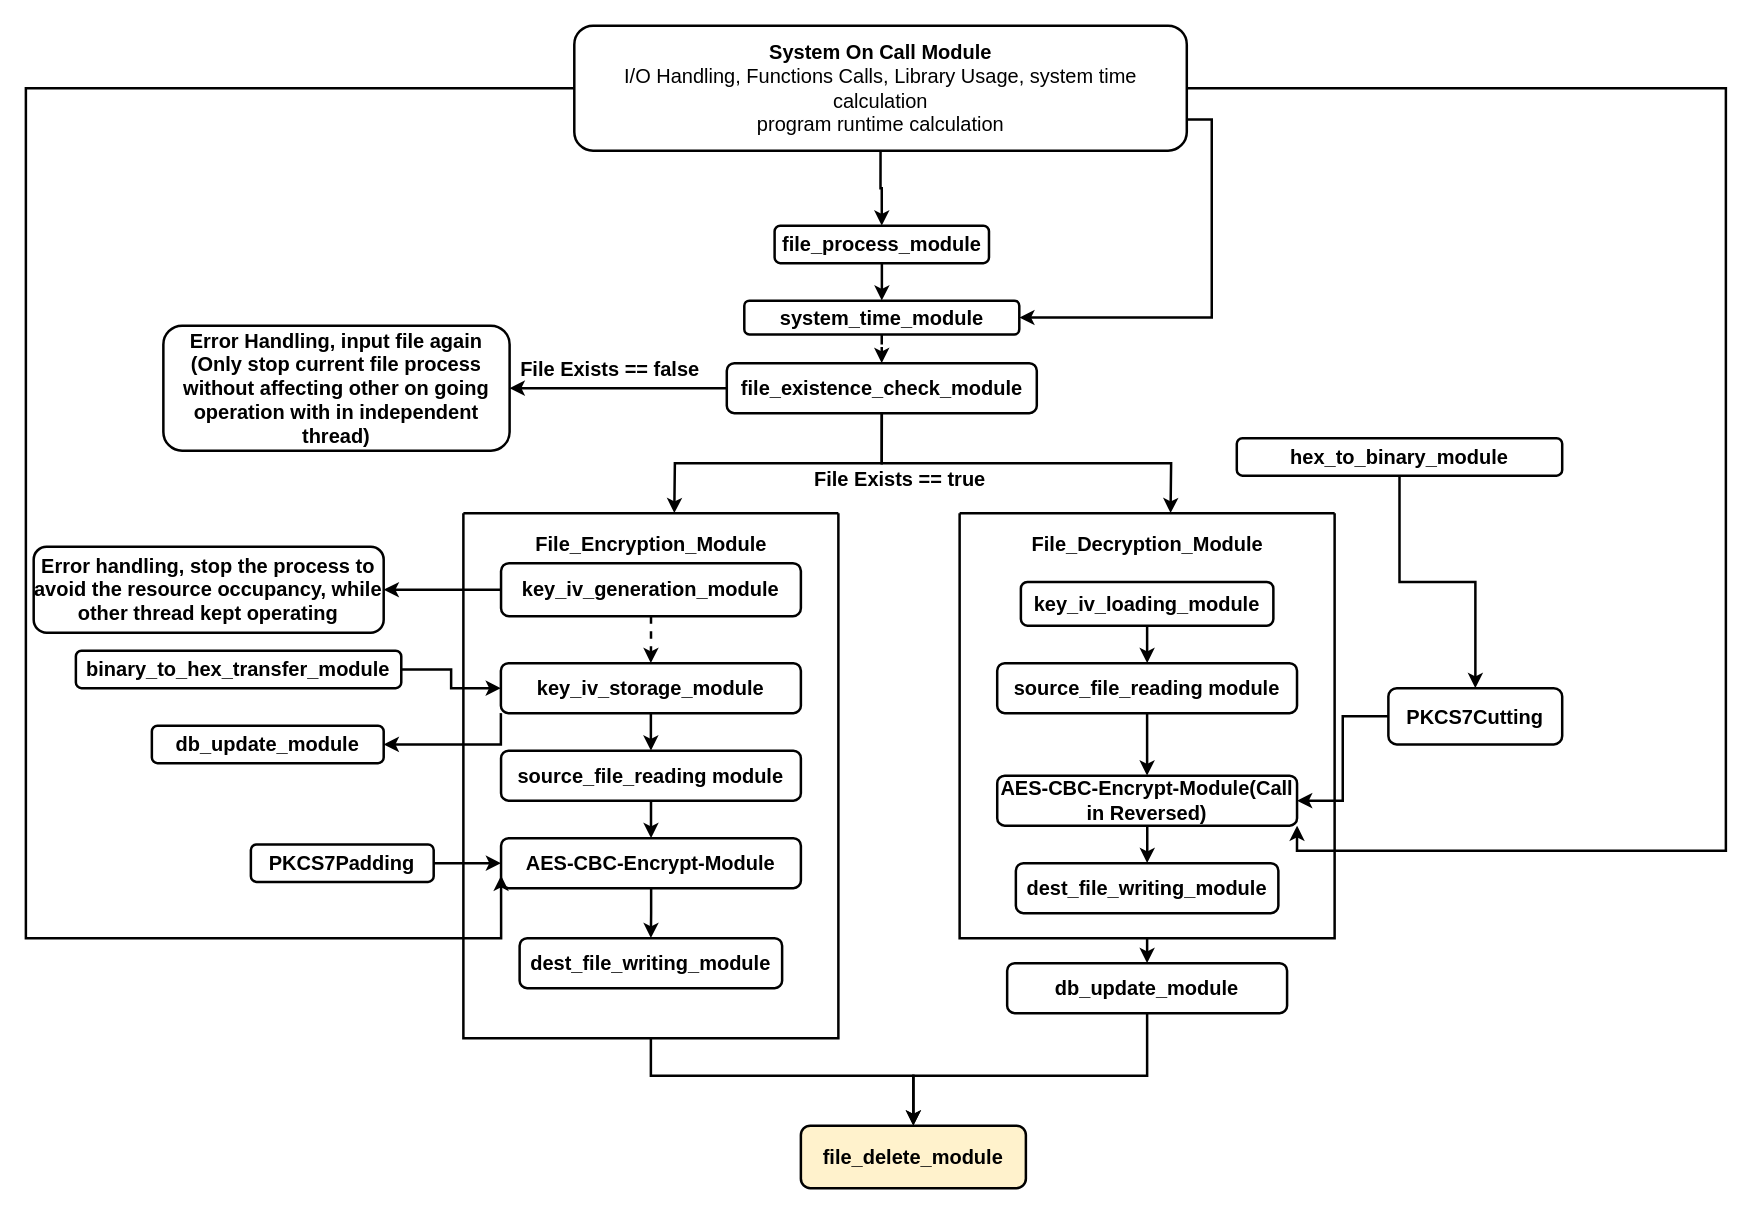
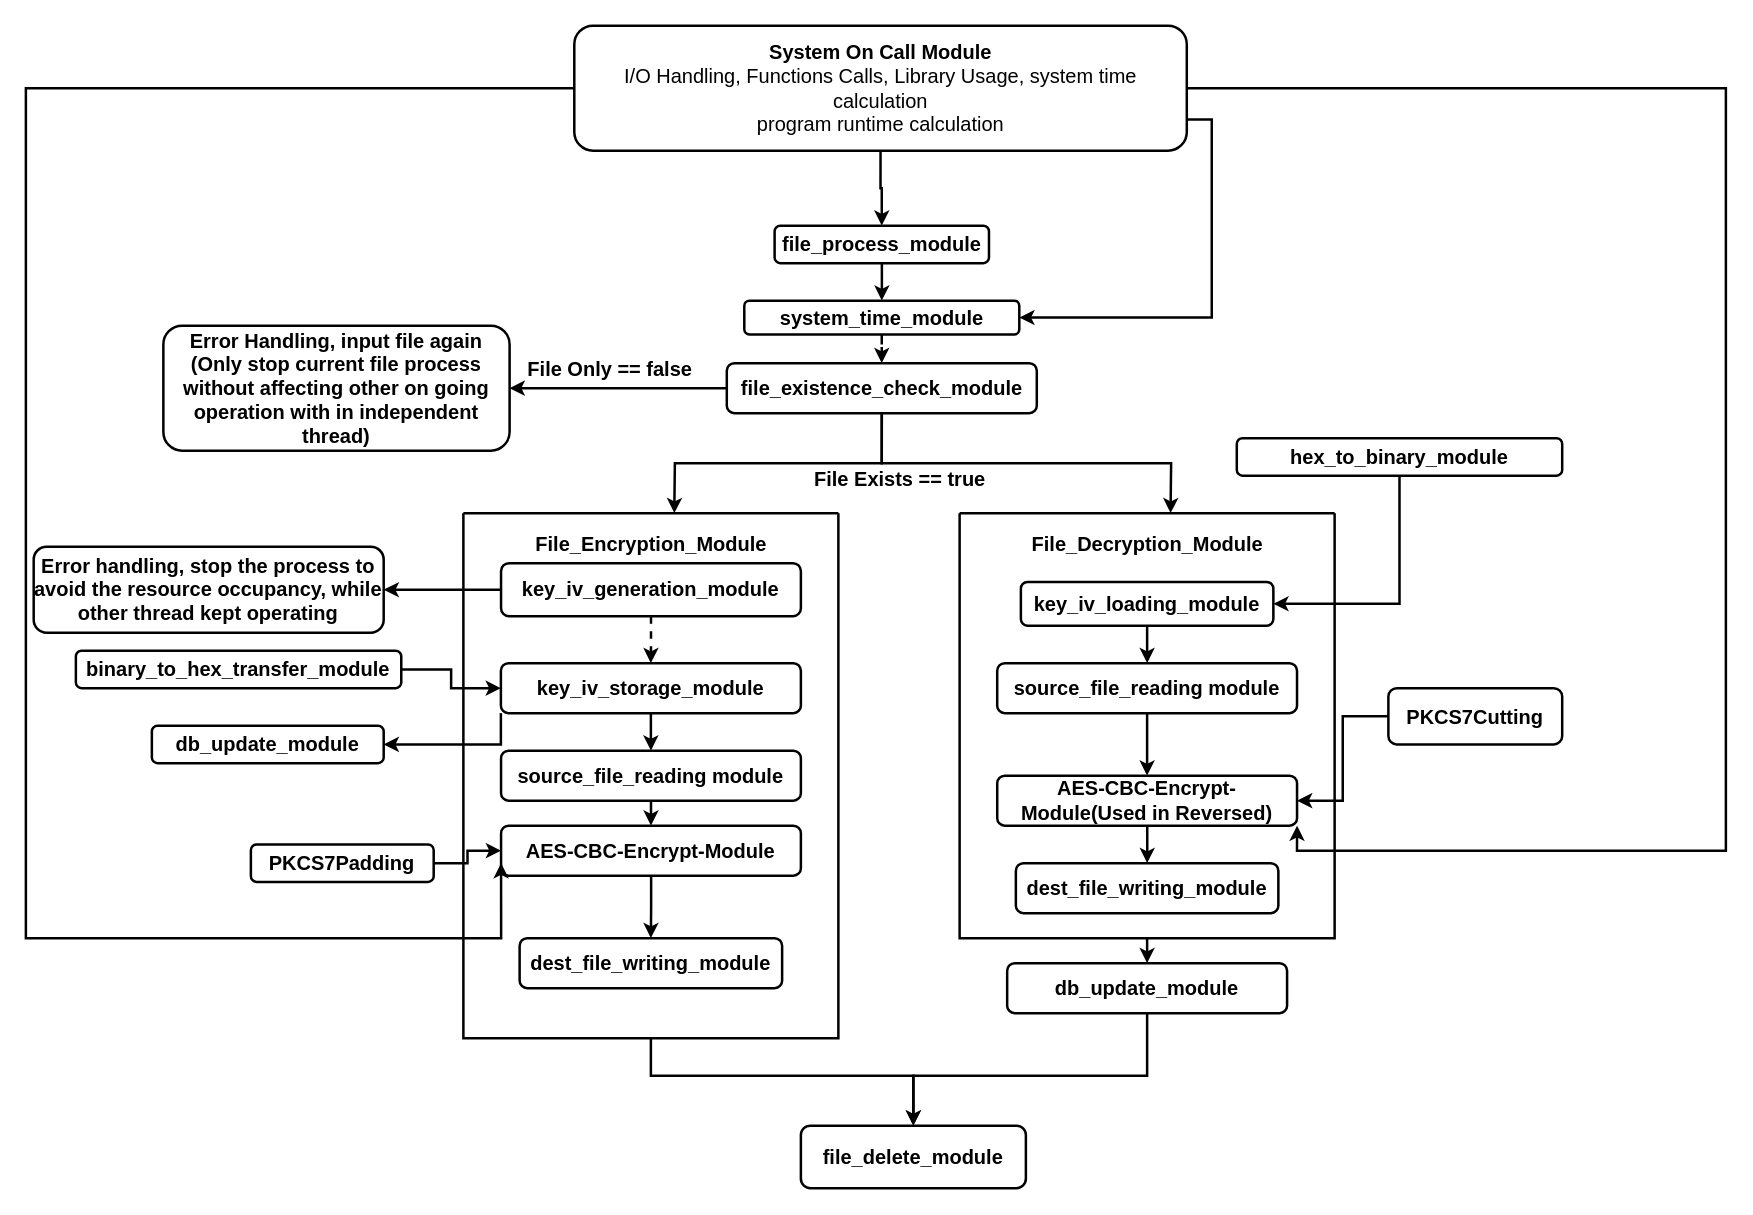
  <mxCell id="0" />
  <mxCell id="1" parent="0" />
  <mxCell id="2" style="edgeStyle=orthogonalEdgeStyle;rounded=0;orthogonalLoop=1;jettySize=auto;html=1;exitX=1;exitY=0.5;exitDx=0;exitDy=0;entryX=0;entryY=0.5;entryDx=0;entryDy=0;strokeWidth=2;" parent="1" source="3" target="24" edge="1"><mxGeometry relative="1" as="geometry" /></mxCell>
  <mxCell id="3" value="binary_to_hex_transfer_module" style="rounded=1;whiteSpace=wrap;html=1;fontSize=16;fontStyle=1;strokeWidth=2;" parent="1" vertex="1"><mxGeometry x="60" y="520" width="260.32" height="30" as="geometry" /></mxCell>
  <mxCell id="4" style="edgeStyle=orthogonalEdgeStyle;rounded=0;orthogonalLoop=1;jettySize=auto;html=1;exitX=0.5;exitY=1;exitDx=0;exitDy=0;entryX=0.5;entryY=0;entryDx=0;entryDy=0;strokeWidth=2;" parent="1" source="5" target="10" edge="1"><mxGeometry relative="1" as="geometry"><Array as="points"><mxPoint x="917" y="860" /><mxPoint x="730" y="860" /></Array></mxGeometry></mxCell>
  <mxCell id="5" value="db_update_module" style="rounded=1;whiteSpace=wrap;html=1;fontSize=16;fontStyle=1;strokeWidth=2;" parent="1" vertex="1"><mxGeometry x="805.03" y="770" width="223.94" height="40" as="geometry" /></mxCell>
  <mxCell id="6" style="edgeStyle=orthogonalEdgeStyle;rounded=0;orthogonalLoop=1;jettySize=auto;html=1;entryX=1;entryY=0.5;entryDx=0;entryDy=0;fontSize=16;fontStyle=1;strokeWidth=2;" parent="1" source="9" target="31" edge="1"><mxGeometry relative="1" as="geometry"><mxPoint x="508.74" y="330" as="targetPoint" /></mxGeometry></mxCell>
  <mxCell id="7" style="edgeStyle=orthogonalEdgeStyle;rounded=0;orthogonalLoop=1;jettySize=auto;html=1;exitX=0.5;exitY=1;exitDx=0;exitDy=0;entryX=0.5;entryY=0;entryDx=0;entryDy=0;fontSize=16;fontStyle=1;strokeWidth=2;" parent="1" source="9" edge="1"><mxGeometry relative="1" as="geometry"><mxPoint x="538.74" y="410" as="targetPoint" /></mxGeometry></mxCell>
  <mxCell id="8" style="edgeStyle=orthogonalEdgeStyle;rounded=0;orthogonalLoop=1;jettySize=auto;html=1;exitX=0.5;exitY=1;exitDx=0;exitDy=0;entryX=0.5;entryY=0;entryDx=0;entryDy=0;strokeWidth=2;" parent="1" source="9" edge="1"><mxGeometry relative="1" as="geometry"><mxPoint x="935.74" y="410" as="targetPoint" /></mxGeometry></mxCell>
  <mxCell id="9" value="file_existence_check_module" style="rounded=1;whiteSpace=wrap;html=1;fontSize=16;fontStyle=1;strokeWidth=2;" parent="1" vertex="1"><mxGeometry x="580.74" y="290" width="248" height="40" as="geometry" /></mxCell>
- <mxCell id="10" value="file_delete_module" style="rounded=1;whiteSpace=wrap;html=1;fontSize=16;fontStyle=1;strokeWidth=2;fillColor=#fff2cc;" parent="1" vertex="1"><mxGeometry x="640" y="900" width="180" height="50" as="geometry" /></mxCell>
+ <mxCell id="10" value="file_delete_module" style="rounded=1;whiteSpace=wrap;html=1;fontSize=16;fontStyle=1;strokeWidth=2;" parent="1" vertex="1"><mxGeometry x="640" y="900" width="180" height="50" as="geometry" /></mxCell>
  <mxCell id="11" style="edgeStyle=orthogonalEdgeStyle;rounded=0;orthogonalLoop=1;jettySize=auto;html=1;exitX=1;exitY=0.5;exitDx=0;exitDy=0;entryX=0;entryY=0.5;entryDx=0;entryDy=0;strokeWidth=2;" parent="1" source="12" target="29" edge="1"><mxGeometry relative="1" as="geometry" /></mxCell>
  <mxCell id="12" value="PKCS7Padding" style="rounded=1;whiteSpace=wrap;html=1;fontSize=16;fontStyle=1;strokeWidth=2;" parent="1" vertex="1"><mxGeometry x="200" y="675" width="146.25" height="30" as="geometry" /></mxCell>
  <mxCell id="13" style="edgeStyle=orthogonalEdgeStyle;rounded=0;orthogonalLoop=1;jettySize=auto;html=1;exitX=0;exitY=0.5;exitDx=0;exitDy=0;entryX=1;entryY=0.5;entryDx=0;entryDy=0;strokeWidth=2;" parent="1" source="14" target="48" edge="1"><mxGeometry relative="1" as="geometry" /></mxCell>
  <mxCell id="14" value="PKCS7Cutting" style="rounded=1;whiteSpace=wrap;html=1;fontSize=16;fontStyle=1;strokeWidth=2;" parent="1" vertex="1"><mxGeometry x="1110" y="550" width="139.06" height="45" as="geometry" /></mxCell>
  <mxCell id="15" value="" style="edgeStyle=orthogonalEdgeStyle;rounded=0;orthogonalLoop=1;jettySize=auto;html=1;fontSize=16;fontStyle=1;strokeWidth=2;" parent="1" source="16" target="18" edge="1"><mxGeometry relative="1" as="geometry" /></mxCell>
  <mxCell id="16" value="file_process_module" style="rounded=1;whiteSpace=wrap;html=1;fontSize=16;fontStyle=1;strokeWidth=2;" parent="1" vertex="1"><mxGeometry x="618.99" y="180" width="171.5" height="30" as="geometry" /></mxCell>
  <mxCell id="17" value="" style="edgeStyle=orthogonalEdgeStyle;rounded=0;orthogonalLoop=1;jettySize=auto;html=1;fontSize=16;fontStyle=1;strokeWidth=2;dashed=1;" parent="1" source="18" target="9" edge="1"><mxGeometry relative="1" as="geometry" /></mxCell>
  <mxCell id="18" value="system_time_module" style="rounded=1;whiteSpace=wrap;html=1;fontSize=16;fontStyle=1;strokeWidth=2;" parent="1" vertex="1"><mxGeometry x="594.74" y="240" width="220" height="27" as="geometry" /></mxCell>
  <mxCell id="19" style="edgeStyle=orthogonalEdgeStyle;rounded=0;orthogonalLoop=1;jettySize=auto;html=1;exitX=0.5;exitY=1;exitDx=0;exitDy=0;entryX=0.5;entryY=0;entryDx=0;entryDy=0;strokeWidth=2;" parent="1" source="20" target="10" edge="1"><mxGeometry relative="1" as="geometry"><Array as="points"><mxPoint x="520" y="860" /><mxPoint x="730" y="860" /></Array></mxGeometry></mxCell>
  <mxCell id="20" value="" style="swimlane;startSize=0;fontSize=16;fontStyle=1;strokeWidth=2;" parent="1" vertex="1"><mxGeometry x="370" y="410" width="300" height="420" as="geometry" /></mxCell>
  <mxCell id="21" value="" style="edgeStyle=orthogonalEdgeStyle;rounded=0;orthogonalLoop=1;jettySize=auto;html=1;strokeWidth=2;dashed=1;" parent="20" source="22" target="24" edge="1"><mxGeometry relative="1" as="geometry" /></mxCell>
  <mxCell id="22" value="key_iv_generation_module" style="rounded=1;whiteSpace=wrap;html=1;fontSize=16;fontStyle=1;strokeWidth=2;" parent="20" vertex="1"><mxGeometry x="30.14" y="40" width="239.87" height="42.5" as="geometry" /></mxCell>
  <mxCell id="23" value="" style="edgeStyle=orthogonalEdgeStyle;rounded=0;orthogonalLoop=1;jettySize=auto;html=1;strokeWidth=2;" parent="20" source="24" target="27" edge="1"><mxGeometry relative="1" as="geometry" /></mxCell>
  <mxCell id="24" value="key_iv_storage_module" style="rounded=1;whiteSpace=wrap;html=1;fontSize=16;fontStyle=1;strokeWidth=2;" parent="20" vertex="1"><mxGeometry x="30.01" y="120" width="240" height="40" as="geometry" /></mxCell>
  <mxCell id="25" value="File_Encryption_Module" style="text;html=1;align=center;verticalAlign=middle;resizable=0;points=[];autosize=1;strokeColor=none;fillColor=none;fontSize=16;fontStyle=1;strokeWidth=2;" parent="20" vertex="1"><mxGeometry x="55.08" y="10" width="190" height="30" as="geometry" /></mxCell>
  <mxCell id="26" value="" style="edgeStyle=orthogonalEdgeStyle;rounded=0;orthogonalLoop=1;jettySize=auto;html=1;strokeWidth=2;" parent="20" source="27" target="29" edge="1"><mxGeometry relative="1" as="geometry" /></mxCell>
  <mxCell id="27" value="source_file_reading module" style="rounded=1;whiteSpace=wrap;html=1;fontSize=16;fontStyle=1;strokeWidth=2;" parent="20" vertex="1"><mxGeometry x="30.14" y="190" width="239.86" height="40" as="geometry" /></mxCell>
  <mxCell id="28" value="" style="edgeStyle=orthogonalEdgeStyle;rounded=0;orthogonalLoop=1;jettySize=auto;html=1;strokeWidth=2;" parent="20" source="29" target="30" edge="1"><mxGeometry relative="1" as="geometry" /></mxCell>
- <mxCell id="29" value="AES-CBC-Encrypt-Module" style="rounded=1;whiteSpace=wrap;html=1;fontSize=16;fontStyle=1;strokeWidth=2;" parent="20" vertex="1"><mxGeometry x="30.15" y="260" width="239.86" height="40" as="geometry" /></mxCell>
+ <mxCell id="29" value="AES-CBC-Encrypt-Module" style="rounded=1;whiteSpace=wrap;html=1;fontSize=16;fontStyle=1;strokeWidth=2;" parent="20" vertex="1"><mxGeometry x="30.15" y="250" width="239.86" height="40" as="geometry" /></mxCell>
  <mxCell id="30" value="dest_file_writing_module" style="rounded=1;whiteSpace=wrap;html=1;fontSize=16;fontStyle=1;strokeWidth=2;" parent="20" vertex="1"><mxGeometry x="45" y="340" width="210" height="40" as="geometry" /></mxCell>
  <mxCell id="31" value="Error Handling, input file again (Only stop current file process without affecting other on going operation with in independent thread)" style="rounded=1;whiteSpace=wrap;html=1;fontSize=16;fontStyle=1;strokeWidth=2;" parent="1" vertex="1"><mxGeometry x="129.99" y="260" width="277" height="100" as="geometry" /></mxCell>
- <mxCell id="32" value="&lt;b&gt;&lt;font style=&quot;font-size: 16px;&quot;&gt;File Exists == false&lt;/font&gt;&lt;/b&gt;" style="text;html=1;align=center;verticalAlign=middle;resizable=0;points=[];autosize=1;strokeColor=none;fillColor=none;strokeWidth=2;" parent="1" vertex="1"><mxGeometry x="401.99" y="280" width="170" height="30" as="geometry" /></mxCell>
+ <mxCell id="32" value="&lt;b&gt;&lt;font style=&quot;font-size: 16px;&quot;&gt;File Only == false&lt;/font&gt;&lt;/b&gt;" style="text;html=1;align=center;verticalAlign=middle;resizable=0;points=[];autosize=1;strokeColor=none;fillColor=none;strokeWidth=2;" parent="1" vertex="1"><mxGeometry x="401.99" y="280" width="170" height="30" as="geometry" /></mxCell>
  <mxCell id="33" value="&lt;b&gt;&lt;font style=&quot;font-size: 16px;&quot;&gt;File Exists == true&lt;/font&gt;&lt;/b&gt;" style="text;html=1;align=center;verticalAlign=middle;resizable=0;points=[];autosize=1;strokeColor=none;fillColor=none;strokeWidth=2;" parent="1" vertex="1"><mxGeometry x="638.74" y="368" width="160" height="30" as="geometry" /></mxCell>
  <mxCell id="34" value="Error handling, stop the process to avoid the resource occupancy, while other thread kept operating" style="rounded=1;whiteSpace=wrap;html=1;fontSize=16;fontStyle=1;strokeWidth=2;" parent="1" vertex="1"><mxGeometry x="26.25" y="436.88" width="280" height="68.75" as="geometry" /></mxCell>
  <mxCell id="35" style="edgeStyle=orthogonalEdgeStyle;rounded=0;orthogonalLoop=1;jettySize=auto;html=1;exitX=0;exitY=0.5;exitDx=0;exitDy=0;entryX=1;entryY=0.5;entryDx=0;entryDy=0;strokeWidth=2;" parent="1" source="22" target="34" edge="1"><mxGeometry relative="1" as="geometry"><mxPoint x="270" y="480" as="targetPoint" /></mxGeometry></mxCell>
  <mxCell id="36" style="edgeStyle=orthogonalEdgeStyle;rounded=0;orthogonalLoop=1;jettySize=auto;html=1;exitX=0.5;exitY=1;exitDx=0;exitDy=0;entryX=0.5;entryY=0;entryDx=0;entryDy=0;strokeWidth=2;" parent="1" source="37" target="5" edge="1"><mxGeometry relative="1" as="geometry" /></mxCell>
  <mxCell id="37" value="" style="swimlane;startSize=0;fontSize=16;fontStyle=1;strokeWidth=2;" parent="1" vertex="1"><mxGeometry x="767" y="410" width="300" height="340" as="geometry" /></mxCell>
  <mxCell id="38" value="" style="edgeStyle=orthogonalEdgeStyle;rounded=0;orthogonalLoop=1;jettySize=auto;html=1;" parent="37" edge="1"><mxGeometry relative="1" as="geometry"><mxPoint x="150" y="82.5" as="sourcePoint" /></mxGeometry></mxCell>
  <mxCell id="39" value="" style="edgeStyle=orthogonalEdgeStyle;rounded=0;orthogonalLoop=1;jettySize=auto;html=1;" parent="37" edge="1"><mxGeometry relative="1" as="geometry"><mxPoint x="150" y="160" as="sourcePoint" /></mxGeometry></mxCell>
  <mxCell id="40" value="File_Decryption_Module" style="text;html=1;align=center;verticalAlign=middle;resizable=0;points=[];autosize=1;strokeColor=none;fillColor=none;fontSize=16;fontStyle=1;strokeWidth=2;" parent="37" vertex="1"><mxGeometry x="55.01" y="10" width="190" height="30" as="geometry" /></mxCell>
  <mxCell id="41" value="" style="edgeStyle=orthogonalEdgeStyle;rounded=0;orthogonalLoop=1;jettySize=auto;html=1;" parent="37" edge="1"><mxGeometry relative="1" as="geometry"><mxPoint x="150" y="230" as="sourcePoint" /></mxGeometry></mxCell>
  <mxCell id="42" value="" style="edgeStyle=orthogonalEdgeStyle;rounded=0;orthogonalLoop=1;jettySize=auto;html=1;" parent="37" edge="1"><mxGeometry relative="1" as="geometry"><mxPoint x="150.1" y="300" as="sourcePoint" /></mxGeometry></mxCell>
  <mxCell id="43" value="" style="edgeStyle=orthogonalEdgeStyle;rounded=0;orthogonalLoop=1;jettySize=auto;html=1;strokeWidth=2;" parent="37" source="44" target="46" edge="1"><mxGeometry relative="1" as="geometry" /></mxCell>
  <mxCell id="44" value="key_iv_loading_module" style="rounded=1;whiteSpace=wrap;html=1;fontSize=16;fontStyle=1;strokeWidth=2;" parent="37" vertex="1"><mxGeometry x="49" y="55" width="201.99" height="35" as="geometry" /></mxCell>
  <mxCell id="45" value="" style="edgeStyle=orthogonalEdgeStyle;rounded=0;orthogonalLoop=1;jettySize=auto;html=1;strokeWidth=2;" parent="37" source="46" target="48" edge="1"><mxGeometry relative="1" as="geometry" /></mxCell>
  <mxCell id="46" value="source_file_reading module" style="rounded=1;whiteSpace=wrap;html=1;fontSize=16;fontStyle=1;strokeWidth=2;" parent="37" vertex="1"><mxGeometry x="30.06" y="120" width="239.86" height="40" as="geometry" /></mxCell>
  <mxCell id="47" value="" style="edgeStyle=orthogonalEdgeStyle;rounded=0;orthogonalLoop=1;jettySize=auto;html=1;strokeWidth=2;" parent="37" source="48" target="49" edge="1"><mxGeometry relative="1" as="geometry" /></mxCell>
- <mxCell id="48" value="AES-CBC-Encrypt-Module(Call in Reversed)" style="rounded=1;whiteSpace=wrap;html=1;fontSize=16;fontStyle=1;strokeWidth=2;" parent="37" vertex="1"><mxGeometry x="30.08" y="210" width="239.86" height="40" as="geometry" /></mxCell>
+ <mxCell id="48" value="AES-CBC-Encrypt-Module(Used in Reversed)" style="rounded=1;whiteSpace=wrap;html=1;fontSize=16;fontStyle=1;strokeWidth=2;" parent="37" vertex="1"><mxGeometry x="30.08" y="210" width="239.86" height="40" as="geometry" /></mxCell>
  <mxCell id="49" value="dest_file_writing_module" style="rounded=1;whiteSpace=wrap;html=1;fontSize=16;fontStyle=1;strokeWidth=2;" parent="37" vertex="1"><mxGeometry x="44.99" y="280" width="210" height="40" as="geometry" /></mxCell>
- <mxCell id="50" style="edgeStyle=orthogonalEdgeStyle;rounded=0;orthogonalLoop=1;jettySize=auto;html=1;exitX=0.5;exitY=1;exitDx=0;exitDy=0;strokeWidth=2;" edge="1" parent="1" source="51" target="14"><mxGeometry relative="1" as="geometry" /></mxCell>
+ <mxCell id="50" style="edgeStyle=orthogonalEdgeStyle;rounded=0;orthogonalLoop=1;jettySize=auto;html=1;exitX=0.5;exitY=1;exitDx=0;exitDy=0;entryX=1;entryY=0.5;entryDx=0;entryDy=0;strokeWidth=2;" edge="1" parent="1" source="51" target="44"><mxGeometry relative="1" as="geometry" /></mxCell>
  <mxCell id="51" value="hex_to_binary_module" style="rounded=1;whiteSpace=wrap;html=1;fontSize=16;fontStyle=1;strokeWidth=2;" parent="1" vertex="1"><mxGeometry x="988.74" y="350" width="260.32" height="30" as="geometry" /></mxCell>
  <mxCell id="52" value="db_update_module" style="rounded=1;whiteSpace=wrap;html=1;fontSize=16;fontStyle=1;strokeWidth=2;" parent="1" vertex="1"><mxGeometry x="120.79" y="580" width="185.46" height="30" as="geometry" /></mxCell>
  <mxCell id="53" style="edgeStyle=orthogonalEdgeStyle;rounded=0;orthogonalLoop=1;jettySize=auto;html=1;exitX=0;exitY=1;exitDx=0;exitDy=0;entryX=1;entryY=0.5;entryDx=0;entryDy=0;strokeWidth=2;" parent="1" source="24" target="52" edge="1"><mxGeometry relative="1" as="geometry" /></mxCell>
  <mxCell id="54" style="edgeStyle=orthogonalEdgeStyle;rounded=0;orthogonalLoop=1;jettySize=auto;html=1;exitX=0.5;exitY=1;exitDx=0;exitDy=0;entryX=0.5;entryY=0;entryDx=0;entryDy=0;strokeWidth=2;" edge="1" parent="1" source="58" target="16"><mxGeometry relative="1" as="geometry" /></mxCell>
  <mxCell id="55" style="edgeStyle=orthogonalEdgeStyle;rounded=0;orthogonalLoop=1;jettySize=auto;html=1;exitX=0;exitY=0.5;exitDx=0;exitDy=0;entryX=0;entryY=0.75;entryDx=0;entryDy=0;strokeWidth=2;" edge="1" parent="1" source="58" target="29"><mxGeometry relative="1" as="geometry"><Array as="points"><mxPoint x="20" y="70" /><mxPoint x="20" y="750" /><mxPoint x="400" y="750" /></Array></mxGeometry></mxCell>
  <mxCell id="56" style="edgeStyle=orthogonalEdgeStyle;rounded=0;orthogonalLoop=1;jettySize=auto;html=1;exitX=1;exitY=0.5;exitDx=0;exitDy=0;entryX=1;entryY=1;entryDx=0;entryDy=0;strokeWidth=2;" edge="1" parent="1" source="58" target="48"><mxGeometry relative="1" as="geometry"><Array as="points"><mxPoint x="1380" y="70" /><mxPoint x="1380" y="680" /><mxPoint x="1037" y="680" /></Array></mxGeometry></mxCell>
  <mxCell id="57" style="edgeStyle=orthogonalEdgeStyle;rounded=0;orthogonalLoop=1;jettySize=auto;html=1;exitX=1;exitY=0.75;exitDx=0;exitDy=0;entryX=1;entryY=0.5;entryDx=0;entryDy=0;strokeWidth=2;" edge="1" parent="1" source="58" target="18"><mxGeometry relative="1" as="geometry" /></mxCell>
  <mxCell id="58" value="System On Call Module&lt;div&gt;&lt;span style=&quot;font-weight: normal;&quot;&gt;I/O Handling,&amp;nbsp;&lt;/span&gt;&lt;span style=&quot;font-weight: normal; background-color: initial;&quot;&gt;Functions Calls,&amp;nbsp;&lt;/span&gt;&lt;span style=&quot;font-weight: normal; background-color: initial;&quot;&gt;Library Usage, system time calculation&lt;/span&gt;&lt;/div&gt;&lt;div&gt;&lt;span style=&quot;font-weight: normal; background-color: initial;&quot;&gt;program runtime calculation&lt;/span&gt;&lt;/div&gt;" style="rounded=1;whiteSpace=wrap;html=1;fontSize=16;fontStyle=1;strokeWidth=2;" vertex="1" parent="1"><mxGeometry x="458.74" y="20" width="490" height="100" as="geometry" /></mxCell>
